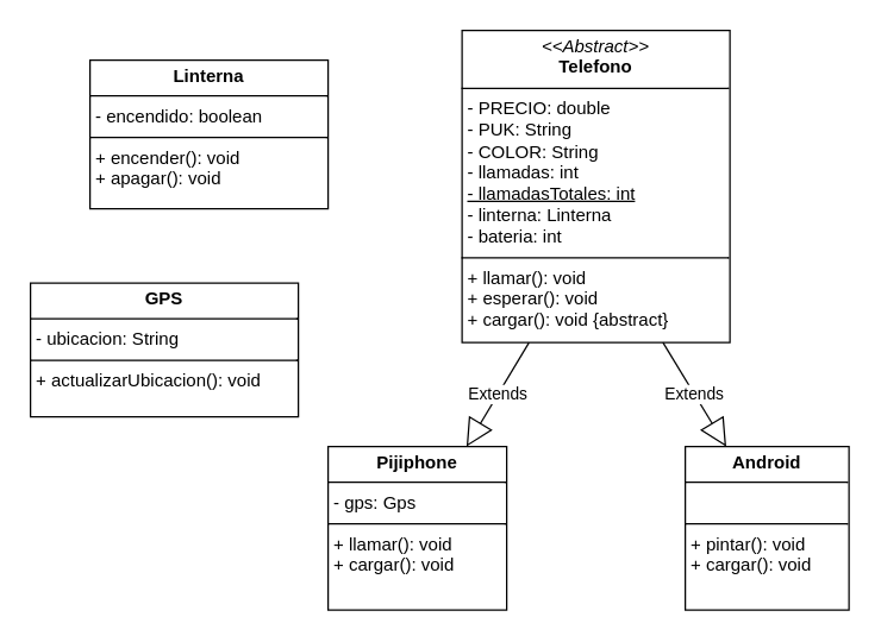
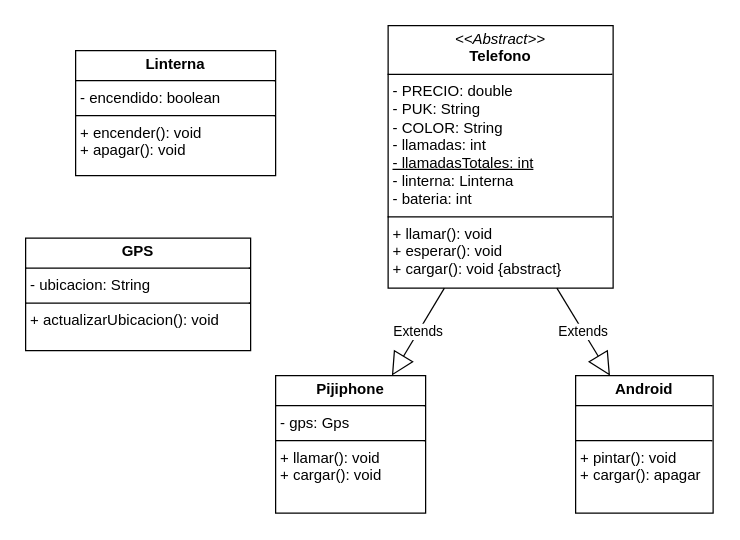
  <mxCell id="0" />
  <mxCell id="1" parent="0" />
  <mxCell id="2" value="&lt;p style=&quot;margin:0px;margin-top:4px;text-align:center;&quot;&gt;&lt;i&gt;&amp;lt;&amp;lt;Abstract&amp;gt;&amp;gt;&lt;/i&gt;&lt;br&gt;&lt;b&gt;Telefono&lt;/b&gt;&lt;/p&gt;&lt;hr size=&quot;1&quot; style=&quot;border-style:solid;&quot;&gt;&lt;p style=&quot;margin:0px;margin-left:4px;&quot;&gt;- PRECIO: double&lt;/p&gt;&lt;p style=&quot;margin:0px;margin-left:4px;&quot;&gt;- PUK: String&lt;/p&gt;&lt;p style=&quot;margin:0px;margin-left:4px;&quot;&gt;- COLOR: String&lt;/p&gt;&lt;p style=&quot;margin:0px;margin-left:4px;&quot;&gt;- llamadas: int&lt;/p&gt;&lt;p style=&quot;margin:0px;margin-left:4px;&quot;&gt;&lt;u&gt;- llamadasTotales: int&lt;/u&gt;&lt;/p&gt;&lt;p style=&quot;margin:0px;margin-left:4px;&quot;&gt;- linterna: Linterna&lt;/p&gt;&lt;p style=&quot;margin:0px;margin-left:4px;&quot;&gt;- bateria: int&lt;/p&gt;&lt;hr size=&quot;1&quot; style=&quot;border-style:solid;&quot;&gt;&lt;p style=&quot;margin:0px;margin-left:4px;&quot;&gt;+ llamar(): void&lt;/p&gt;&lt;p style=&quot;margin:0px;margin-left:4px;&quot;&gt;+ esperar(): void&lt;/p&gt;&lt;p style=&quot;margin:0px;margin-left:4px;&quot;&gt;+ cargar(): void {abstract}&lt;/p&gt;" style="verticalAlign=top;align=left;overflow=fill;html=1;whiteSpace=wrap;" parent="1" vertex="1"><mxGeometry x="310" y="20" width="180" height="210" as="geometry" /></mxCell>
  <mxCell id="3" value="&lt;p style=&quot;margin:0px;margin-top:4px;text-align:center;&quot;&gt;&lt;b&gt;Pijiphone&lt;/b&gt;&lt;/p&gt;&lt;hr size=&quot;1&quot; style=&quot;border-style:solid;&quot;&gt;&lt;p style=&quot;margin:0px;margin-left:4px;&quot;&gt;- gps: Gps&lt;/p&gt;&lt;hr size=&quot;1&quot; style=&quot;border-style:solid;&quot;&gt;&lt;p style=&quot;margin:0px;margin-left:4px;&quot;&gt;&lt;span style=&quot;background-color: transparent; color: light-dark(rgb(0, 0, 0), rgb(255, 255, 255));&quot;&gt;+ llamar(): void&lt;/span&gt;&lt;/p&gt;&lt;p style=&quot;margin:0px;margin-left:4px;&quot;&gt;&lt;span style=&quot;background-color: transparent; color: light-dark(rgb(0, 0, 0), rgb(255, 255, 255));&quot;&gt;+ cargar(): void&lt;/span&gt;&lt;/p&gt;" style="verticalAlign=top;align=left;overflow=fill;html=1;whiteSpace=wrap;" parent="1" vertex="1"><mxGeometry x="220" y="300" width="120" height="110" as="geometry" /></mxCell>
- <mxCell id="4" value="&lt;p style=&quot;margin:0px;margin-top:4px;text-align:center;&quot;&gt;&lt;b&gt;Android&lt;/b&gt;&lt;/p&gt;&lt;hr size=&quot;1&quot; style=&quot;border-style:solid;&quot;&gt;&lt;p style=&quot;margin:0px;margin-left:4px;&quot;&gt;&lt;br&gt;&lt;/p&gt;&lt;hr size=&quot;1&quot; style=&quot;border-style:solid;&quot;&gt;&lt;p style=&quot;margin:0px;margin-left:4px;&quot;&gt;+ pintar(): void&lt;/p&gt;&lt;p style=&quot;margin:0px;margin-left:4px;&quot;&gt;+ cargar(): void&lt;/p&gt;" style="verticalAlign=top;align=left;overflow=fill;html=1;whiteSpace=wrap;" parent="1" vertex="1"><mxGeometry x="460" y="300" width="110" height="110" as="geometry" /></mxCell>
+ <mxCell id="4" value="&lt;p style=&quot;margin:0px;margin-top:4px;text-align:center;&quot;&gt;&lt;b&gt;Android&lt;/b&gt;&lt;/p&gt;&lt;hr size=&quot;1&quot; style=&quot;border-style:solid;&quot;&gt;&lt;p style=&quot;margin:0px;margin-left:4px;&quot;&gt;&lt;br&gt;&lt;/p&gt;&lt;hr size=&quot;1&quot; style=&quot;border-style:solid;&quot;&gt;&lt;p style=&quot;margin:0px;margin-left:4px;&quot;&gt;+ pintar(): void&lt;/p&gt;&lt;p style=&quot;margin:0px;margin-left:4px;&quot;&gt;+ cargar(): apagar&lt;/p&gt;" style="verticalAlign=top;align=left;overflow=fill;html=1;whiteSpace=wrap;" parent="1" vertex="1"><mxGeometry x="460" y="300" width="110" height="110" as="geometry" /></mxCell>
  <mxCell id="5" value="&lt;p style=&quot;margin:0px;margin-top:4px;text-align:center;&quot;&gt;&lt;b&gt;Linterna&lt;/b&gt;&lt;/p&gt;&lt;hr size=&quot;1&quot; style=&quot;border-style:solid;&quot;&gt;&lt;p style=&quot;margin:0px;margin-left:4px;&quot;&gt;- encendido: boolean&lt;/p&gt;&lt;hr size=&quot;1&quot; style=&quot;border-style:solid;&quot;&gt;&lt;p style=&quot;margin:0px;margin-left:4px;&quot;&gt;+ encender(): void&lt;/p&gt;&lt;p style=&quot;margin:0px;margin-left:4px;&quot;&gt;+ apagar(): void&lt;br&gt;&lt;br&gt;&lt;/p&gt;" style="verticalAlign=top;align=left;overflow=fill;html=1;whiteSpace=wrap;" parent="1" vertex="1"><mxGeometry x="60" y="40" width="160" height="100" as="geometry" /></mxCell>
  <mxCell id="6" value="&lt;p style=&quot;margin:0px;margin-top:4px;text-align:center;&quot;&gt;&lt;b&gt;GPS&lt;/b&gt;&lt;/p&gt;&lt;hr size=&quot;1&quot; style=&quot;border-style:solid;&quot;&gt;&lt;p style=&quot;margin:0px;margin-left:4px;&quot;&gt;- ubicacion: String&lt;/p&gt;&lt;hr size=&quot;1&quot; style=&quot;border-style:solid;&quot;&gt;&lt;p style=&quot;margin:0px;margin-left:4px;&quot;&gt;+ actualizarUbicacion(): void&lt;/p&gt;" style="verticalAlign=top;align=left;overflow=fill;html=1;whiteSpace=wrap;" parent="1" vertex="1"><mxGeometry x="20" y="190" width="180" height="90" as="geometry" /></mxCell>
  <mxCell id="7" value="Extends" style="endArrow=block;endSize=16;endFill=0;html=1;rounded=0;exitX=0.25;exitY=1;exitDx=0;exitDy=0;" parent="1" source="2" target="3" edge="1"><mxGeometry width="160" relative="1" as="geometry"><mxPoint x="300" y="270" as="sourcePoint" /><mxPoint x="460" y="270" as="targetPoint" /></mxGeometry></mxCell>
  <mxCell id="8" value="Extends" style="endArrow=block;endSize=16;endFill=0;html=1;rounded=0;exitX=0.75;exitY=1;exitDx=0;exitDy=0;entryX=0.25;entryY=0;entryDx=0;entryDy=0;" parent="1" source="2" target="4" edge="1"><mxGeometry width="160" relative="1" as="geometry"><mxPoint x="400" y="250" as="sourcePoint" /><mxPoint x="560" y="250" as="targetPoint" /></mxGeometry></mxCell>
